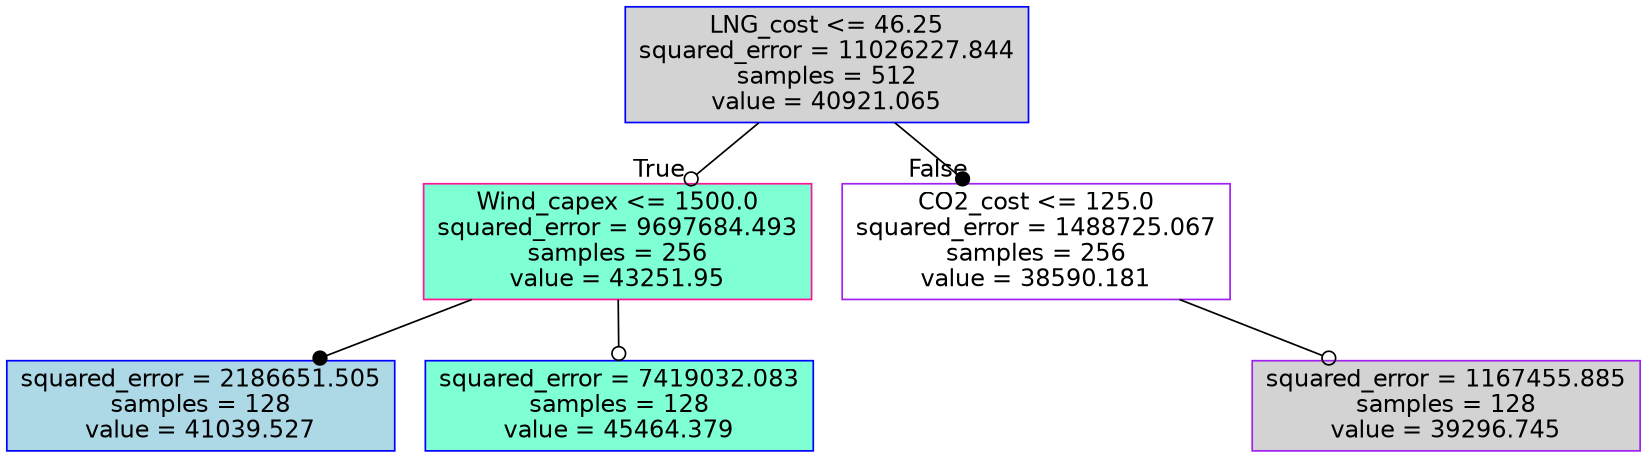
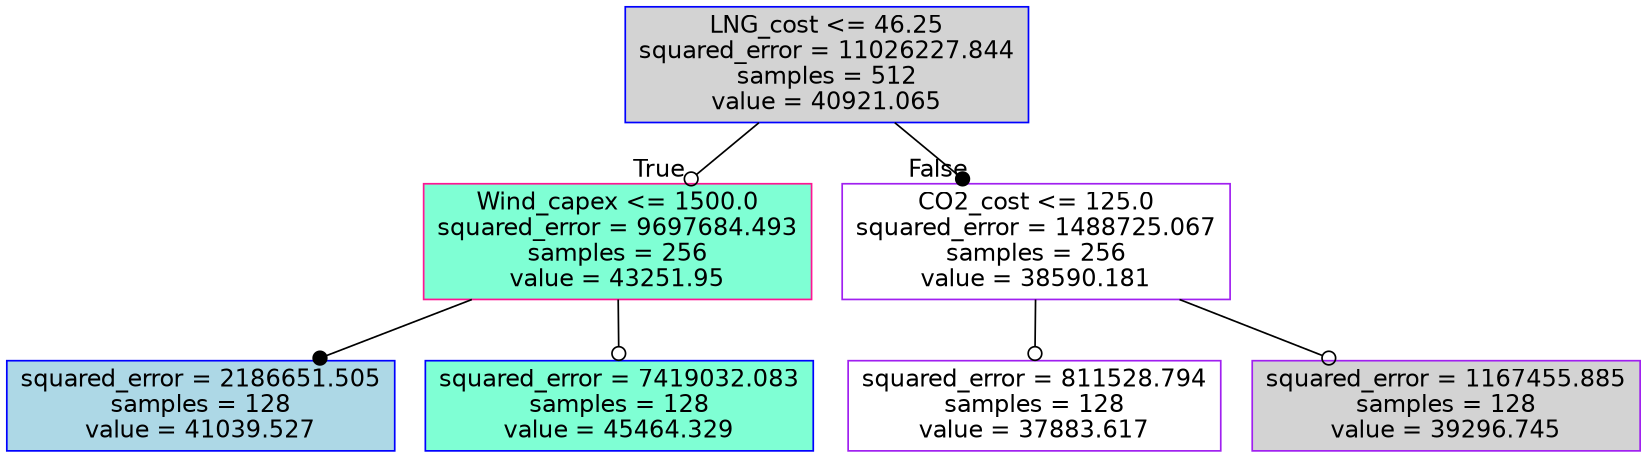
  digraph {
    fontname="DejaVu Sans"
    node [color=blue fillcolor=lightgrey fontname="DejaVu Sans" shape=box style=filled]
    edge [arrowhead=odot fontname="DejaVu Sans"]
    n1 [label="LNG_cost <= 46.25\nsquared_error = 11026227.844\nsamples = 512\nvalue = 40921.065"]
    n2 [color=deeppink fillcolor=aquamarine label="Wind_capex <= 1500.0\nsquared_error = 9697684.493\nsamples = 256\nvalue = 43251.95"]
    n3 [color=purple fillcolor=white label="CO2_cost <= 125.0\nsquared_error = 1488725.067\nsamples = 256\nvalue = 38590.181"]
    n4 [fillcolor=lightblue label="squared_error = 2186651.505\nsamples = 128\nvalue = 41039.527"]
-   n5 [fillcolor=aquamarine label="squared_error = 7419032.083\nsamples = 128\nvalue = 45464.379"]
+   n5 [fillcolor=aquamarine label="squared_error = 7419032.083\nsamples = 128\nvalue = 45464.329"]
+   n6 [color=purple fillcolor=white label="squared_error = 811528.794\nsamples = 128\nvalue = 37883.617"]
    n7 [color=purple label="squared_error = 1167455.885\nsamples = 128\nvalue = 39296.745"]
    n1 -> n2 [headlabel=True labelangle=45 labeldistance=2.5]
    n1 -> n3 [arrowhead=dot headlabel=False labelangle=-45 labeldistance=2.5]
    n2 -> n4 [arrowhead=dot]
    n2 -> n5
+   n3 -> n6
    n3 -> n7
  }
